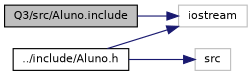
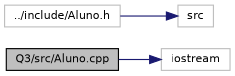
  digraph {
    rankdir=LR
    node [color=black fillcolor=white fontname=Helvetica fontsize=10 shape=record style=filled]
    edge [color=midnightblue fontname=Helvetica fontsize=10 labelfontname=Helvetica labelfontsize=10 style=solid]
-   n1 [fillcolor=grey75 fontcolor=black height=0.2 label="Q3/src/Aluno.include" width=0.4]
+   n1 [fillcolor=grey75 fontcolor=black height=0.2 label="Q3/src/Aluno.cpp" width=0.4]
    n2 [color=grey75 height=0.2 label=iostream width=0.4]
-   n3 [height=0.2 label="../include/Aluno.h" width=0.4]
+   n3 [color=grey75 height=0.2 label="../include/Aluno.h" width=0.4]
    n4 [color=grey75 height=0.2 label=src width=0.4]
    n1 -> n2
-   n3 -> n2
    n3 -> n4
  }
